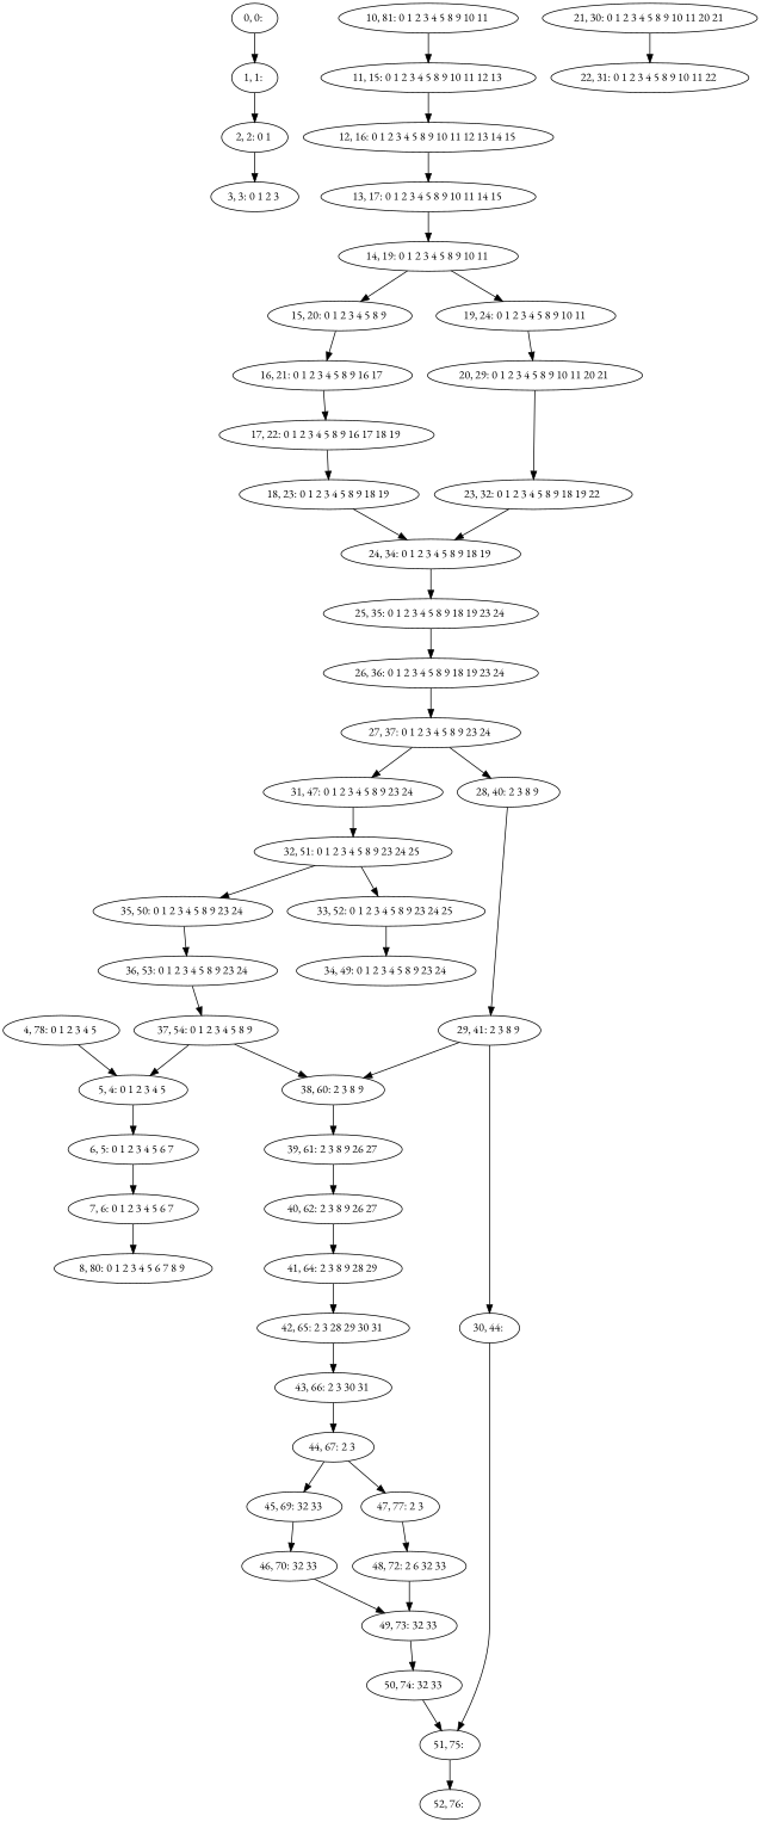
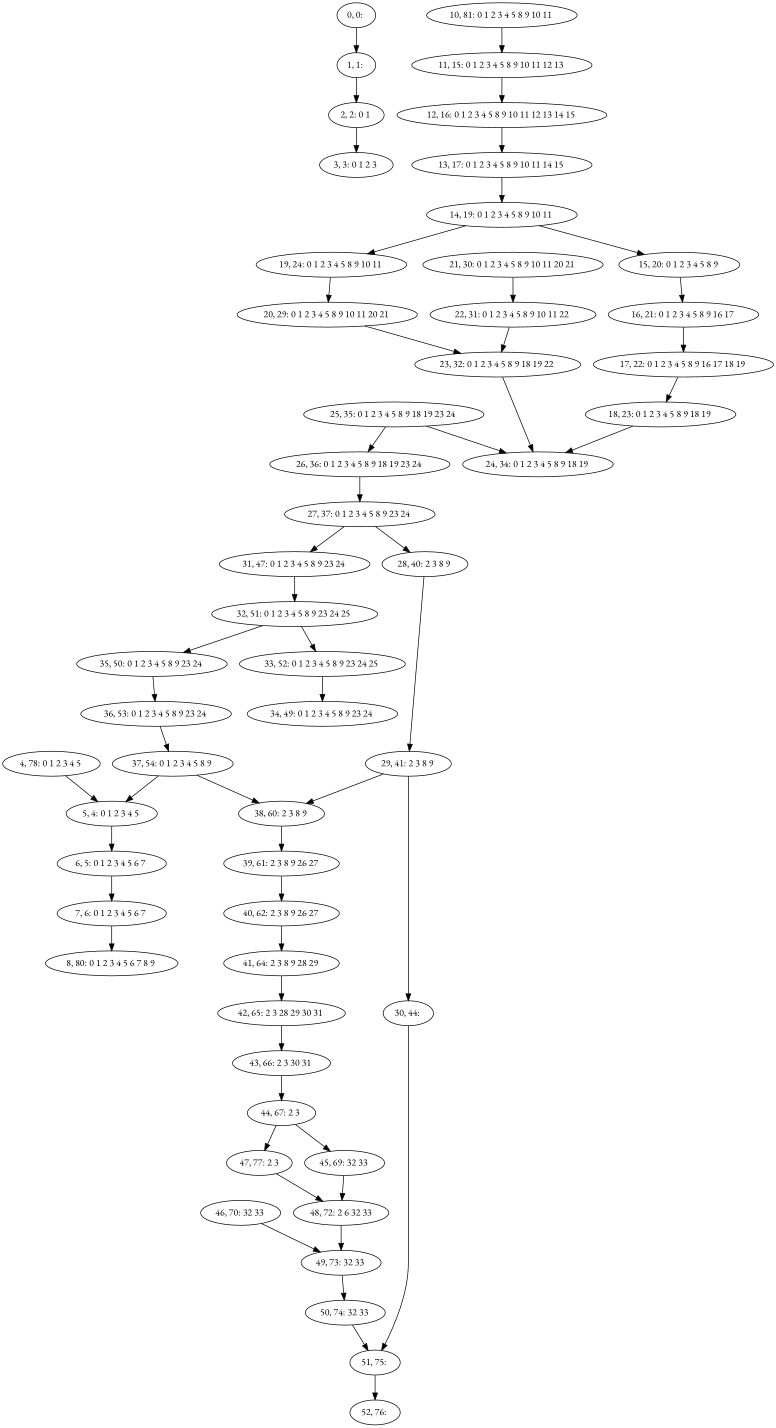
  digraph {
    fontname="EB Garamond"
    node [fontname="EB Garamond"]
    edge [fontname="EB Garamond"]
    n1 [label="0, 0: "]
    n2 [label="1, 1: "]
    n3 [label="2, 2: 0 1 "]
    n4 [label="3, 3: 0 1 2 3 "]
    n5 [label="4, 78: 0 1 2 3 4 5 "]
    n6 [label="5, 4: 0 1 2 3 4 5 "]
    n7 [label="6, 5: 0 1 2 3 4 5 6 7 "]
    n8 [label="7, 6: 0 1 2 3 4 5 6 7 "]
    n9 [label="8, 80: 0 1 2 3 4 5 6 7 8 9 "]
    n10 [label="10, 81: 0 1 2 3 4 5 8 9 10 11 "]
    n11 [label="11, 15: 0 1 2 3 4 5 8 9 10 11 12 13 "]
    n12 [label="38, 60: 2 3 8 9 "]
    n13 [label="39, 61: 2 3 8 9 26 27 "]
    n14 [label="12, 16: 0 1 2 3 4 5 8 9 10 11 12 13 14 15 "]
    n15 [label="13, 17: 0 1 2 3 4 5 8 9 10 11 14 15 "]
    n16 [label="14, 19: 0 1 2 3 4 5 8 9 10 11 "]
    n17 [label="15, 20: 0 1 2 3 4 5 8 9 "]
    n18 [label="19, 24: 0 1 2 3 4 5 8 9 10 11 "]
    n19 [label="16, 21: 0 1 2 3 4 5 8 9 16 17 "]
    n20 [label="20, 29: 0 1 2 3 4 5 8 9 10 11 20 21 "]
    n21 [label="17, 22: 0 1 2 3 4 5 8 9 16 17 18 19 "]
    n22 [label="18, 23: 0 1 2 3 4 5 8 9 18 19 "]
    n23 [label="24, 34: 0 1 2 3 4 5 8 9 18 19 "]
    n24 [label="25, 35: 0 1 2 3 4 5 8 9 18 19 23 24 "]
    n25 [label="23, 32: 0 1 2 3 4 5 8 9 18 19 22 "]
    n26 [label="21, 30: 0 1 2 3 4 5 8 9 10 11 20 21 "]
    n27 [label="22, 31: 0 1 2 3 4 5 8 9 10 11 22 "]
    n28 [label="26, 36: 0 1 2 3 4 5 8 9 18 19 23 24 "]
    n29 [label="27, 37: 0 1 2 3 4 5 8 9 23 24 "]
    n30 [label="28, 40: 2 3 8 9 "]
    n31 [label="31, 47: 0 1 2 3 4 5 8 9 23 24 "]
    n32 [label="29, 41: 2 3 8 9 "]
    n33 [label="32, 51: 0 1 2 3 4 5 8 9 23 24 25 "]
    n34 [label="30, 44: "]
    n35 [label="51, 75: "]
    n36 [label="52, 76: "]
    n37 [label="33, 52: 0 1 2 3 4 5 8 9 23 24 25 "]
    n38 [label="35, 50: 0 1 2 3 4 5 8 9 23 24 "]
    n39 [label="34, 49: 0 1 2 3 4 5 8 9 23 24 "]
    n40 [label="36, 53: 0 1 2 3 4 5 8 9 23 24 "]
    n41 [label="37, 54: 0 1 2 3 4 5 8 9 "]
    n42 [label="40, 62: 2 3 8 9 26 27 "]
    n43 [label="41, 64: 2 3 8 9 28 29 "]
    n44 [label="42, 65: 2 3 28 29 30 31 "]
    n45 [label="43, 66: 2 3 30 31 "]
    n46 [label="44, 67: 2 3 "]
    n47 [label="45, 69: 32 33 "]
    n48 [label="47, 77: 2 3"]
    n49 [label="46, 70: 32 33 "]
    n50 [label="48, 72: 2 6 32 33"]
    n51 [label="49, 73: 32 33 "]
    n52 [label="50, 74: 32 33 "]
    n1 -> n2
    n2 -> n3
    n3 -> n4
    n5 -> n6
    n6 -> n7
    n7 -> n8
    n8 -> n9
    n10 -> n11
    n11 -> n14
    n12 -> n13
    n13 -> n42
    n14 -> n15
    n15 -> n16
    n16 -> n17
    n16 -> n18
    n17 -> n19
    n18 -> n20
    n19 -> n21
    n20 -> n25
    n21 -> n22
    n22 -> n23
-   n23 -> n24
+   n24 -> n23
    n24 -> n28
    n25 -> n23
    n26 -> n27
+   n27 -> n25
    n28 -> n29
    n29 -> n30
    n29 -> n31
    n30 -> n32
    n31 -> n33
    n32 -> n12
    n32 -> n34
    n33 -> n37
    n33 -> n38
    n34 -> n35
    n35 -> n36
    n37 -> n39
    n38 -> n40
    n40 -> n41
    n41 -> n6
    n41 -> n12
    n42 -> n43
    n43 -> n44
    n44 -> n45
    n45 -> n46
    n46 -> n47
    n46 -> n48
-   n47 -> n49
+   n47 -> n50
    n48 -> n50
    n49 -> n51
    n50 -> n51
    n51 -> n52
    n52 -> n35
  }
